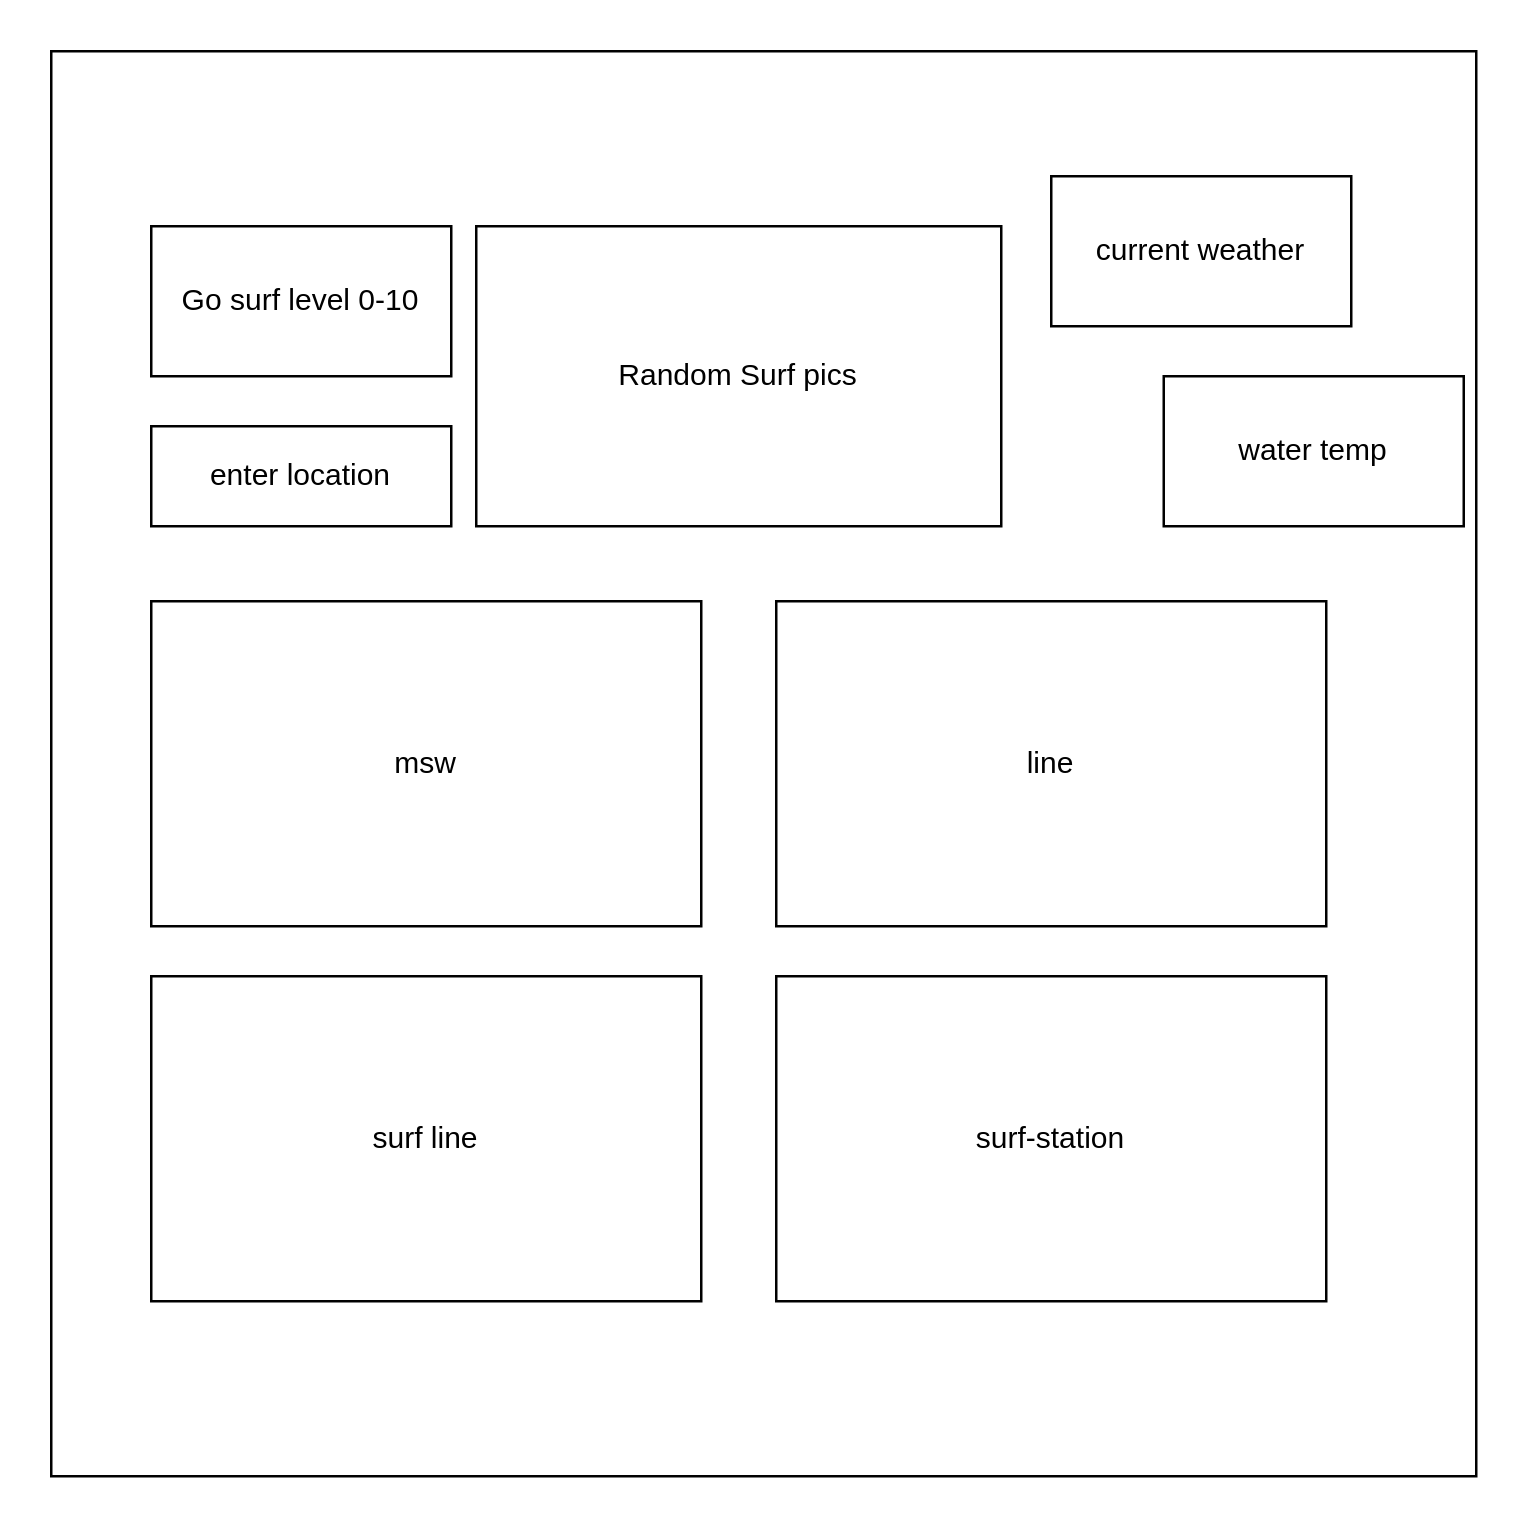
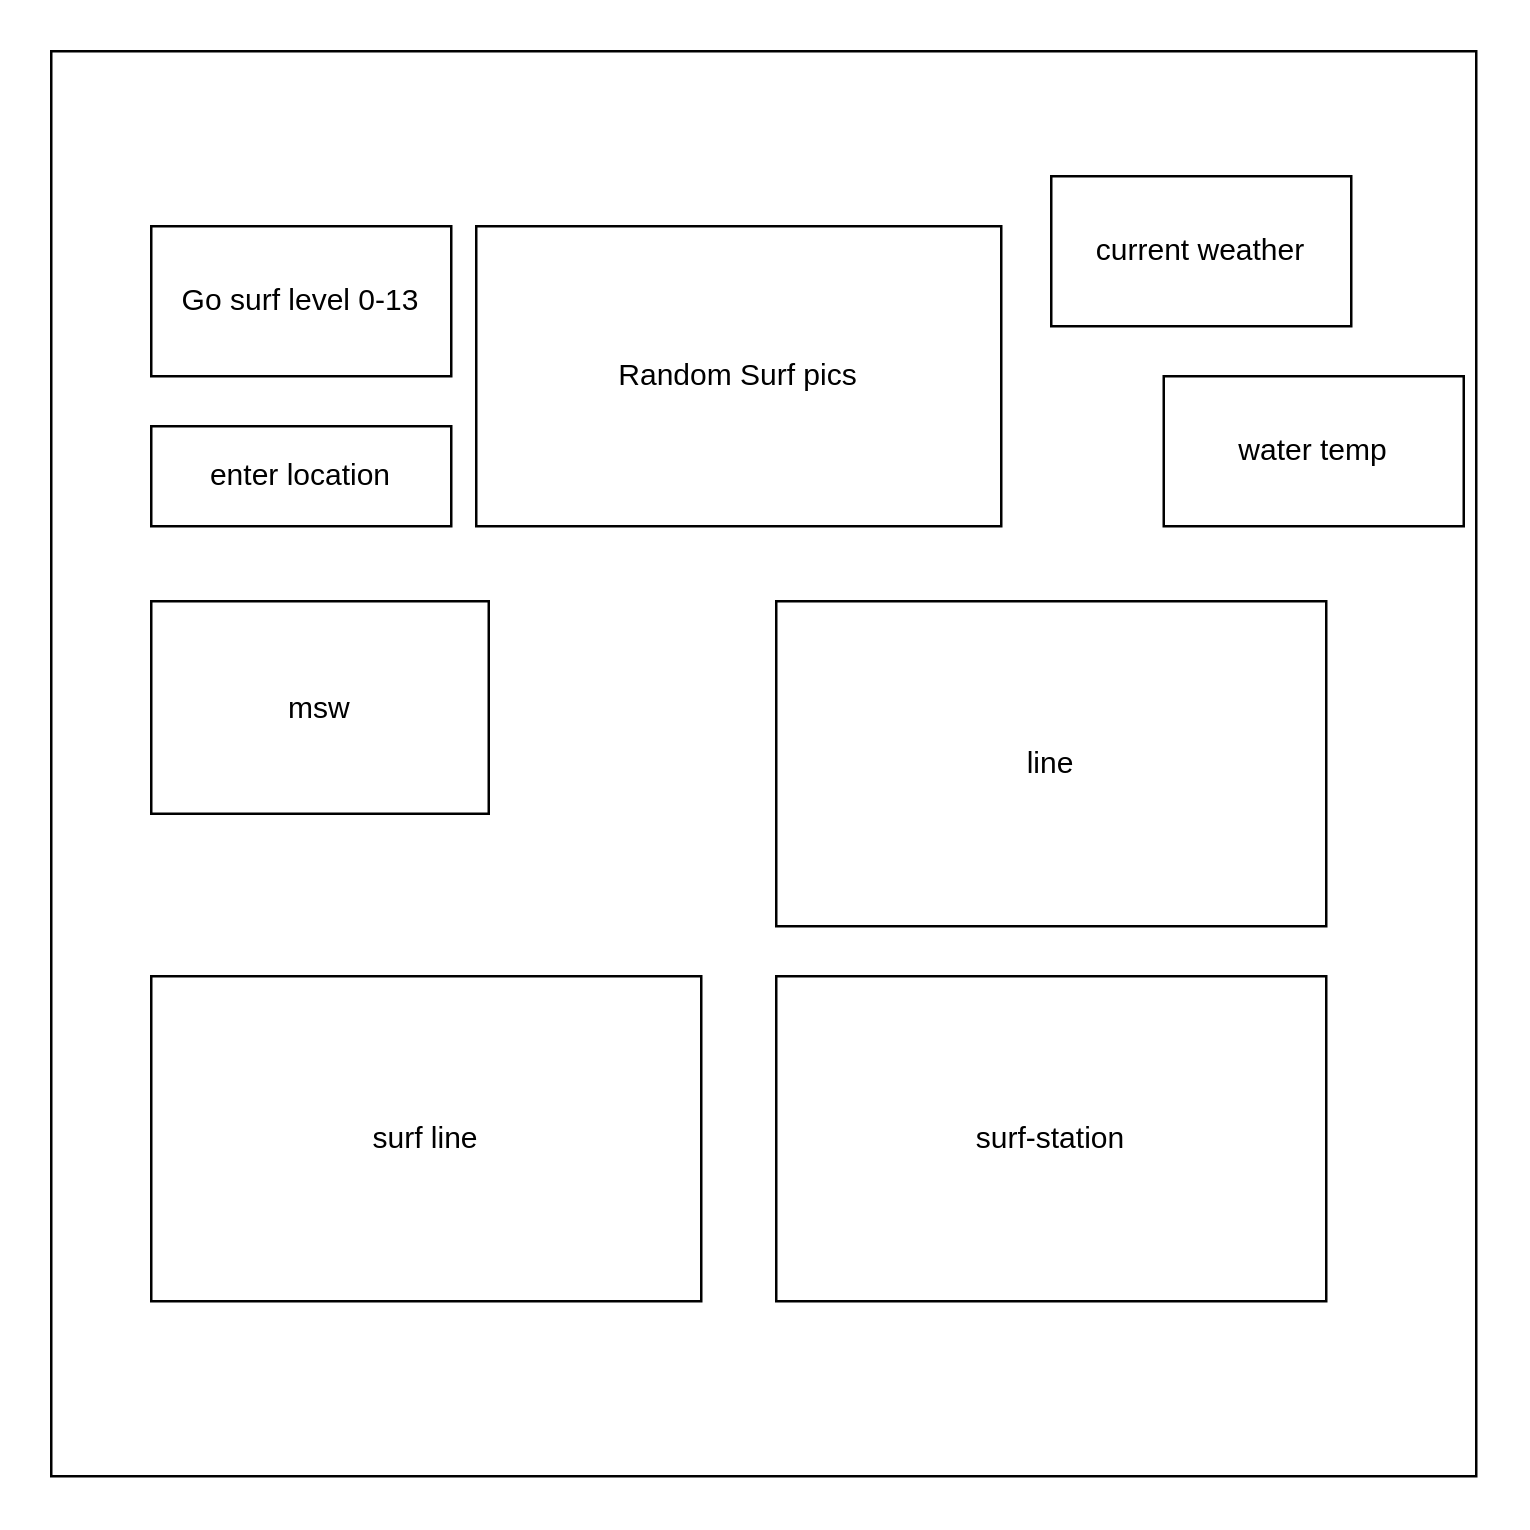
  <mxCell id="0" />
  <mxCell id="1" parent="0" />
  <mxCell id="2" value="" style="whiteSpace=wrap;html=1;aspect=fixed;" vertex="1" parent="1"><mxGeometry x="20" y="20" width="570" height="570" as="geometry" /></mxCell>
  <mxCell id="3" value="Random Surf pics" style="rounded=0;whiteSpace=wrap;html=1;" vertex="1" parent="1"><mxGeometry x="190" y="90" width="210" height="120" as="geometry" /></mxCell>
  <mxCell id="4" value="current weather" style="rounded=0;whiteSpace=wrap;html=1;" vertex="1" parent="1"><mxGeometry x="420" y="70" width="120" height="60" as="geometry" /></mxCell>
  <mxCell id="5" value="water temp" style="rounded=0;whiteSpace=wrap;html=1;" vertex="1" parent="1"><mxGeometry x="465" y="150" width="120" height="60" as="geometry" /></mxCell>
  <mxCell id="6" value="line" style="rounded=0;whiteSpace=wrap;html=1;" vertex="1" parent="1"><mxGeometry x="310" y="240" width="220" height="130" as="geometry" /></mxCell>
- <mxCell id="7" value="msw" style="rounded=0;whiteSpace=wrap;html=1;" vertex="1" parent="1"><mxGeometry x="60" y="240" width="220" height="130" as="geometry" /></mxCell>
+ <mxCell id="7" value="msw" style="rounded=0;whiteSpace=wrap;html=1;" vertex="1" parent="1"><mxGeometry x="60" y="240" width="135" height="85" as="geometry" /></mxCell>
  <mxCell id="8" value="surf line" style="rounded=0;whiteSpace=wrap;html=1;" vertex="1" parent="1"><mxGeometry x="60" y="390" width="220" height="130" as="geometry" /></mxCell>
  <mxCell id="9" value="surf-station" style="rounded=0;whiteSpace=wrap;html=1;" vertex="1" parent="1"><mxGeometry x="310" y="390" width="220" height="130" as="geometry" /></mxCell>
  <mxCell id="10" value="enter location" style="rounded=0;whiteSpace=wrap;html=1;" vertex="1" parent="1"><mxGeometry x="60" y="170" width="120" height="40" as="geometry" /></mxCell>
- <mxCell id="11" value="Go surf level 0-10" style="rounded=0;whiteSpace=wrap;html=1;" vertex="1" parent="1"><mxGeometry x="60" y="90" width="120" height="60" as="geometry" /></mxCell>
+ <mxCell id="11" value="Go surf level 0-13" style="rounded=0;whiteSpace=wrap;html=1;" vertex="1" parent="1"><mxGeometry x="60" y="90" width="120" height="60" as="geometry" /></mxCell>
